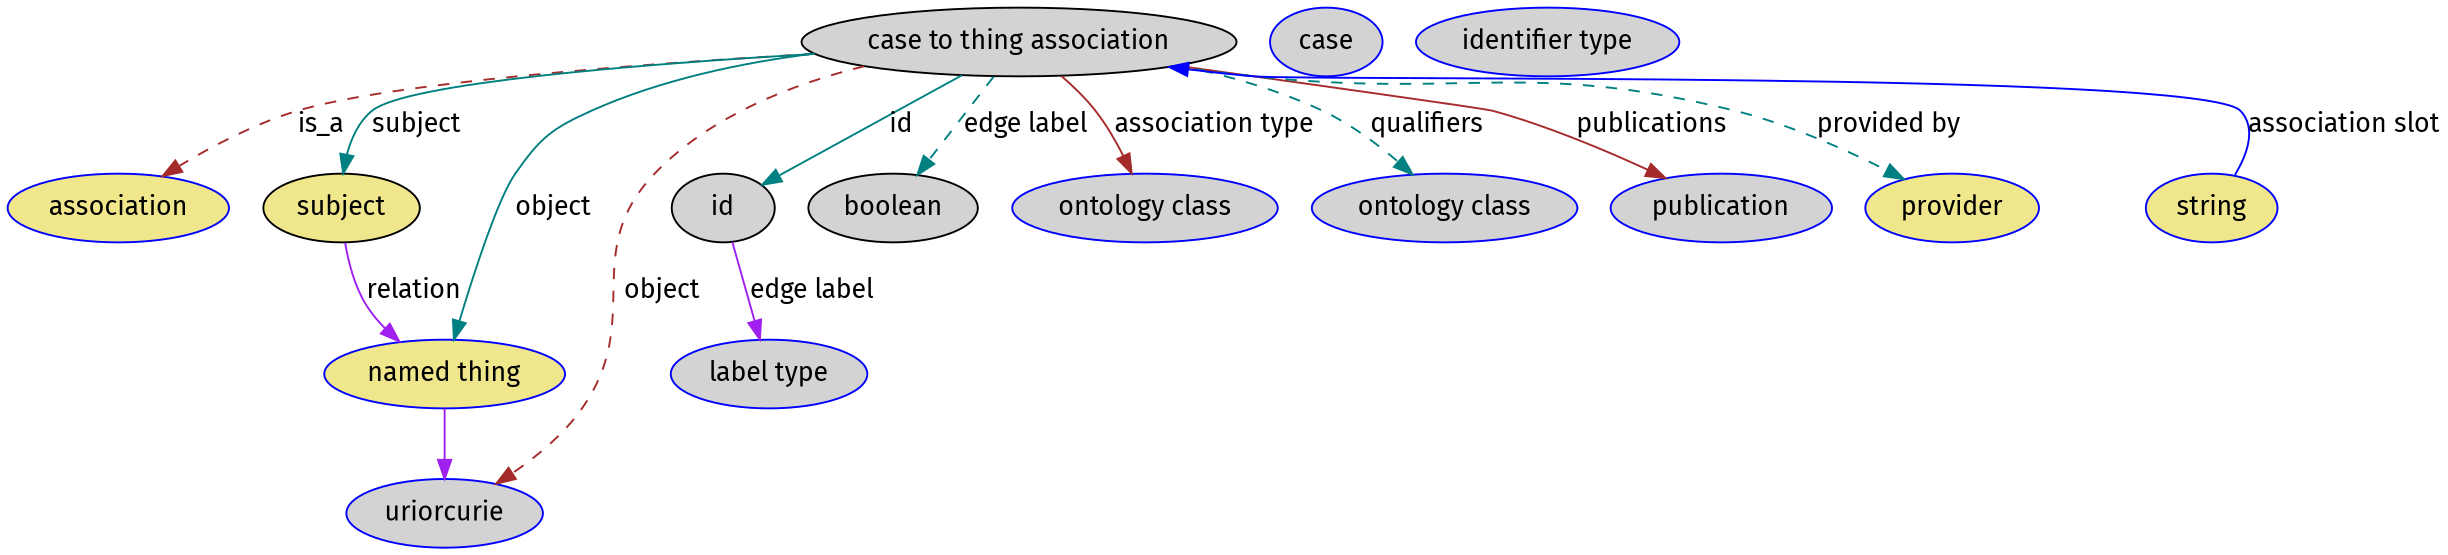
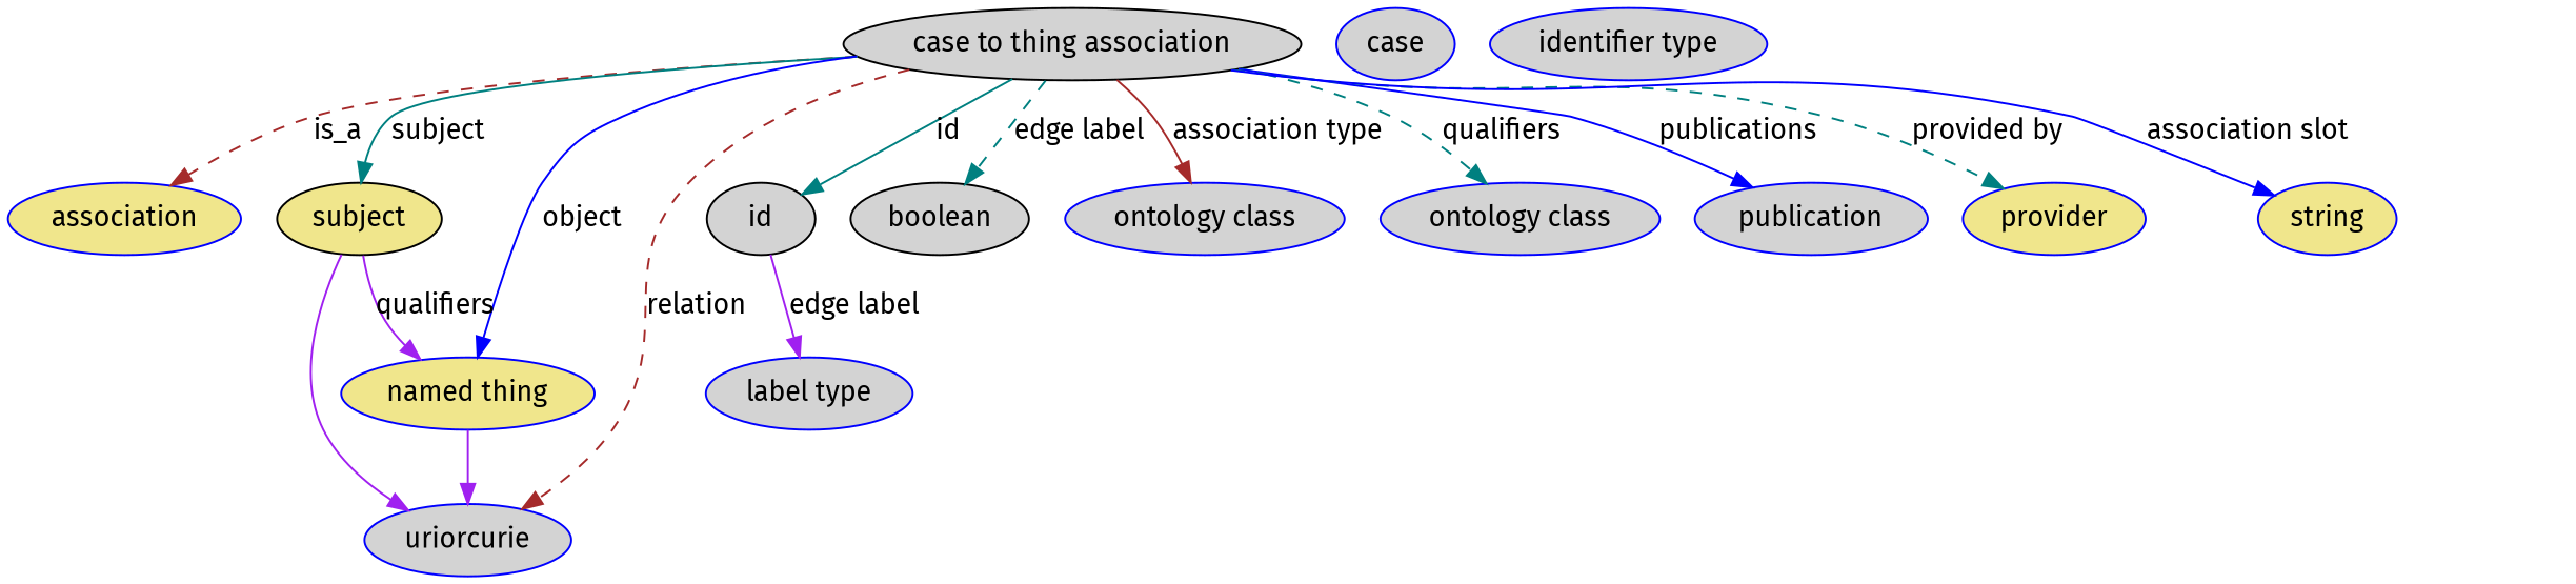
  digraph {
    fontname="Fira Sans"
    node [fillcolor=lightgrey fontname="Fira Sans" style=filled color=blue]
    edge [color=teal fontname="Fira Sans" style=solid]
    n1 [height=0.5 label="case to thing association" width=2.6753 color=""]
    association [fillcolor=khaki height=0.5 width=1.3723]
    subject [fillcolor=khaki height=0.5 width=0.97656 color=""]
    n4 [height=0.5 label=uriorcurie width=1.2492]
    n5 [fillcolor=khaki height=0.5 label="named thing" width=1.5019]
    id [height=0.5 width=0.75 color=""]
    n7 [color=black height=0.5 label=boolean width=1.0584]
    n8 [height=0.5 label="ontology class" width=1.6931]
    n9 [height=0.5 label="ontology class" width=1.6931]
    n10 [height=0.5 label=publication width=1.3859]
    n11 [fillcolor=khaki height=0.5 label=provider width=1.1129]
    n12 [fillcolor=khaki height=0.5 label=string width=0.8403]
    n13 [height=0.5 label="label type" width=1.2425]
    n14 [height=0.5 label=case width=0.75]
    n15 [height=0.5 label="identifier type" width=1.652]
    n1 -> association [color=brown label=is_a style=dashed]
    n1 -> subject [label=subject]
-   n1 -> n4 [color=brown label=object style=dashed]
-   n1 -> n5 [label=object]
+   n1 -> n4 [color=brown label=relation style=dashed]
+   n1 -> n5 [color=blue label=object]
    n1 -> id [label=id]
    n1 -> n7 [label="edge label" style=dashed]
    n1 -> n8 [color=brown label="association type"]
    n1 -> n9 [label=qualifiers style=dashed]
-   n1 -> n10 [color=brown label=publications]
+   n1 -> n10 [color=blue label=publications]
    n1 -> n11 [label="provided by" style=dashed]
-   n12 -> n1 [color=blue label="association slot"]
-   subject -> n5 [color=purple label=relation]
+   n1 -> n12 [color=blue label="association slot"]
+   subject -> n4 [color=purple]
+   subject -> n5 [color=purple label=qualifiers]
    n5 -> n4 [color=purple]
    id -> n13 [color=purple label="edge label"]
  }
